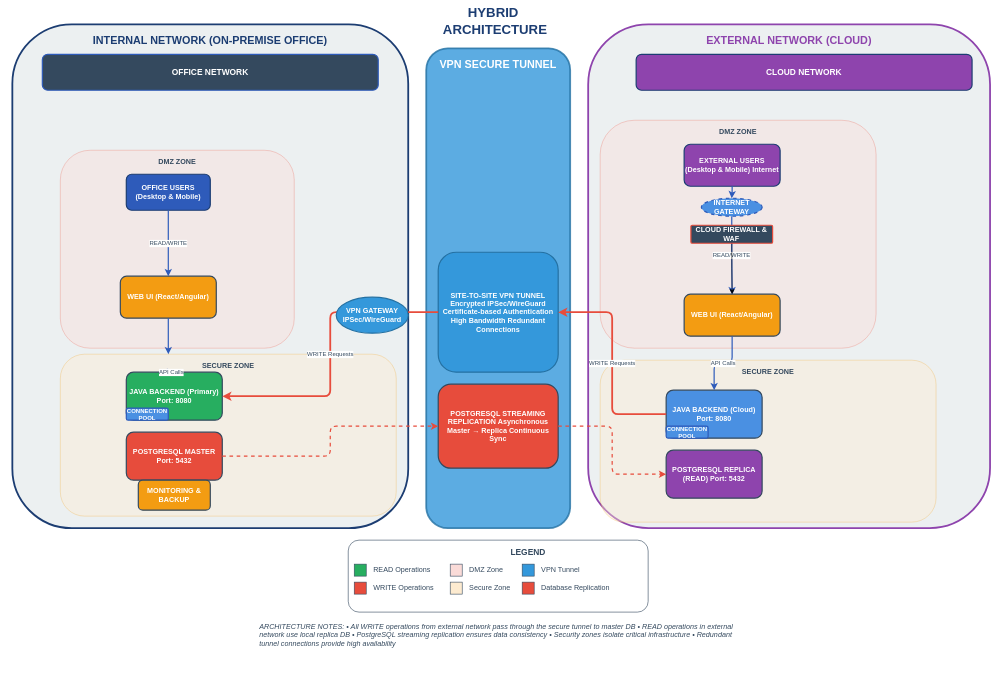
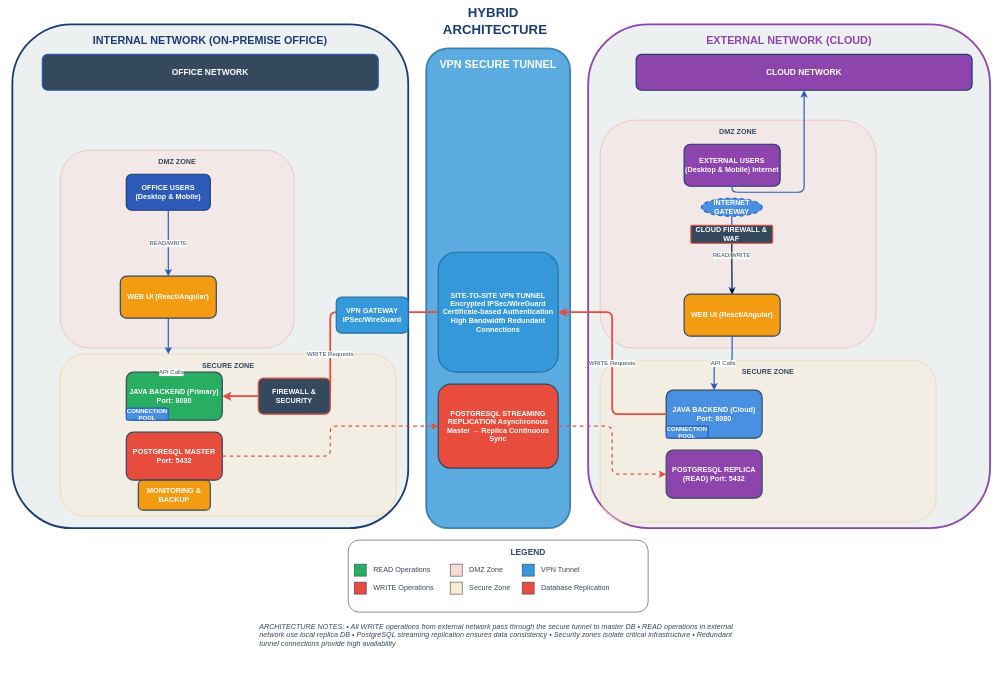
  <mxCell id="0" />
  <mxCell id="1" parent="0" />
  <mxCell id="2" value="INTERNAL NETWORK (ON-PREMISE OFFICE)" style="rounded=1;whiteSpace=wrap;html=1;fillColor=#ECF0F1;strokeColor=#1C3D72;strokeWidth=3;fontSize=18;fontStyle=1;fontColor=#1C3D72;verticalAlign=top;spacingTop=10;dashed=0;" parent="1" vertex="1"><mxGeometry y="40" width="660" height="840" as="geometry" x="20" /></mxCell>
  <mxCell id="3" value="VPN SECURE TUNNEL" style="rounded=1;whiteSpace=wrap;html=1;fillColor=#3498DB;strokeColor=#2471A3;strokeWidth=3;fontSize=18;fontStyle=1;fontColor=#FFFFFF;verticalAlign=top;spacingTop=10;opacity=80;" parent="1" vertex="1"><mxGeometry x="710" y="80" width="240" height="800" as="geometry" /></mxCell>
  <mxCell id="4" value="EXTERNAL NETWORK (CLOUD)" style="rounded=1;whiteSpace=wrap;html=1;fillColor=#ECF0F1;strokeColor=#8E44AD;strokeWidth=3;fontSize=18;fontStyle=1;fontColor=#8E44AD;verticalAlign=top;spacingTop=10;" parent="1" vertex="1"><mxGeometry x="980" y="40" width="670" height="840" as="geometry" /></mxCell>
  <mxCell id="5" value="OFFICE NETWORK" style="rounded=1;whiteSpace=wrap;html=1;fillColor=#34495e;strokeColor=#2E5BBA;strokeWidth=2;fontSize=14;fontStyle=1;fontColor=#FFFFFF;" parent="1" vertex="1"><mxGeometry x="70" y="90" width="560" height="60" as="geometry" /></mxCell>
  <mxCell id="6" value="CLOUD NETWORK" style="rounded=1;whiteSpace=wrap;html=1;fillColor=#8E44AD;strokeColor=#1C3D72;strokeWidth=2;fontSize=14;fontStyle=1;fontColor=#FFFFFF;" parent="1" vertex="1"><mxGeometry x="1060" y="90" width="560" height="60" as="geometry" /></mxCell>
  <mxCell id="7" value="DMZ ZONE" style="rounded=1;whiteSpace=wrap;html=1;fillColor=#FADBD8;strokeColor=#E74C3C;strokeWidth=1;fontSize=12;fontStyle=1;fontColor=#34495E;verticalAlign=top;spacingTop=5;opacity=40;" parent="1" vertex="1"><mxGeometry x="100" y="250" width="390" height="330" as="geometry" /></mxCell>
  <mxCell id="8" value="DMZ ZONE" style="rounded=1;whiteSpace=wrap;html=1;fillColor=#FADBD8;strokeColor=#E74C3C;strokeWidth=1;fontSize=12;fontStyle=1;fontColor=#34495E;verticalAlign=top;spacingTop=5;opacity=40;" parent="1" vertex="1"><mxGeometry x="1000" y="200" width="460" height="380" as="geometry" /></mxCell>
  <mxCell id="9" value="SECURE ZONE" style="rounded=1;whiteSpace=wrap;html=1;fillColor=#FDEBD0;strokeColor=#F39C12;strokeWidth=1;fontSize=12;fontStyle=1;fontColor=#34495E;verticalAlign=top;spacingTop=5;opacity=40;" parent="1" vertex="1"><mxGeometry x="100" y="590" width="560" height="270" as="geometry" /></mxCell>
  <mxCell id="10" value="SECURE ZONE" style="rounded=1;whiteSpace=wrap;html=1;fillColor=#FDEBD0;strokeColor=#F39C12;strokeWidth=1;fontSize=12;fontStyle=1;fontColor=#34495E;verticalAlign=top;spacingTop=5;opacity=40;" parent="1" vertex="1"><mxGeometry x="1000" y="600" width="560" height="270" as="geometry" /></mxCell>
  <mxCell id="11" value="OFFICE USERS (Desktop &amp;amp; Mobile)" style="rounded=1;whiteSpace=wrap;html=1;fillColor=#2E5BBA;strokeColor=#1C3D72;strokeWidth=2;fontSize=12;fontStyle=1;fontColor=#FFFFFF;" parent="1" vertex="1"><mxGeometry x="210" y="290" width="140" height="60" as="geometry" /></mxCell>
  <mxCell id="12" value="WEB UI (React/Angular)" style="rounded=1;whiteSpace=wrap;html=1;fillColor=#F39C12;strokeColor=#34495E;strokeWidth=2;fontSize=12;fontStyle=1;fontColor=#FFFFFF;" parent="1" vertex="1"><mxGeometry x="200" y="460" width="160" height="70" as="geometry" /></mxCell>
  <mxCell id="13" value="JAVA BACKEND (Primary) Port: 8080" style="rounded=1;whiteSpace=wrap;html=1;fillColor=#27AE60;strokeColor=#34495E;strokeWidth=2;fontSize=12;fontStyle=1;fontColor=#FFFFFF;" parent="1" vertex="1"><mxGeometry x="210" y="620" width="160" height="80" as="geometry" /></mxCell>
  <mxCell id="14" value="POSTGRESQL MASTER Port: 5432" style="rounded=1;whiteSpace=wrap;html=1;fillColor=#E74C3C;strokeColor=#34495E;strokeWidth=2;fontSize=12;fontStyle=1;fontColor=#FFFFFF;" parent="1" vertex="1"><mxGeometry x="210" y="720" width="160" height="80" as="geometry" /></mxCell>
  <mxCell id="15" value="CONNECTION POOL" style="rounded=1;whiteSpace=wrap;html=1;fillColor=#4A90E2;strokeColor=#2E5BBA;strokeWidth=2;fontSize=10;fontStyle=1;fontColor=#FFFFFF;" parent="1" vertex="1"><mxGeometry x="210" y="680" width="70" height="20" as="geometry" /></mxCell>
  <mxCell id="16" value="MONITORING &amp; BACKUP" style="rounded=1;whiteSpace=wrap;html=1;fillColor=#F39C12;strokeColor=#34495E;strokeWidth=2;fontSize=12;fontStyle=1;fontColor=#FFFFFF;" parent="1" vertex="1"><mxGeometry x="230" y="800" width="120" height="50" as="geometry" /></mxCell>
  <mxCell id="17" value="EXTERNAL USERS (Desktop &amp; Mobile) Internet" style="rounded=1;whiteSpace=wrap;html=1;fillColor=#8E44AD;strokeColor=#1C3D72;strokeWidth=2;fontSize=12;fontStyle=1;fontColor=#FFFFFF;" parent="1" vertex="1"><mxGeometry x="1140" y="240" width="160" height="70" as="geometry" /></mxCell>
  <mxCell id="18" value="WEB UI (React/Angular)" style="rounded=1;whiteSpace=wrap;html=1;fillColor=#F39C12;strokeColor=#34495E;strokeWidth=2;fontSize=12;fontStyle=1;fontColor=#FFFFFF;" parent="1" vertex="1"><mxGeometry x="1140" y="490" width="160" height="70" as="geometry" /></mxCell>
  <mxCell id="19" value="JAVA BACKEND (Cloud) Port: 8080" style="rounded=1;whiteSpace=wrap;html=1;fillColor=#4a90e2;strokeColor=#34495E;strokeWidth=2;fontSize=12;fontStyle=1;fontColor=#FFFFFF;" parent="1" vertex="1"><mxGeometry x="1110" y="650" width="160" height="80" as="geometry" /></mxCell>
  <mxCell id="20" value="POSTGRESQL REPLICA (READ) Port: 5432" style="rounded=1;whiteSpace=wrap;html=1;fillColor=#8e44ad;strokeColor=#34495E;strokeWidth=2;fontSize=12;fontStyle=1;fontColor=#FFFFFF;" parent="1" vertex="1"><mxGeometry x="1110" y="750" width="160" height="80" as="geometry" /></mxCell>
  <mxCell id="21" value="CONNECTION POOL" style="rounded=1;whiteSpace=wrap;html=1;fillColor=#4A90E2;strokeColor=#2E5BBA;strokeWidth=2;fontSize=10;fontStyle=1;fontColor=#FFFFFF;" parent="1" vertex="1"><mxGeometry x="1110" y="710" width="70" height="20" as="geometry" /></mxCell>
  <mxCell id="22" value="SITE-TO-SITE VPN TUNNEL Encrypted IPSec/WireGuard Certificate-based Authentication High Bandwidth Redundant Connections" style="rounded=1;whiteSpace=wrap;html=1;fillColor=#3498DB;strokeColor=#2471A3;strokeWidth=2;fontSize=12;fontStyle=1;fontColor=#FFFFFF;" parent="1" vertex="1"><mxGeometry x="730" y="420" width="200" height="200" as="geometry" /></mxCell>
  <mxCell id="23" value="POSTGRESQL STREAMING REPLICATION Asynchronous Master → Replica Continuous Sync" style="rounded=1;whiteSpace=wrap;html=1;fillColor=#E74C3C;strokeColor=#34495E;strokeWidth=2;fontSize=12;fontStyle=1;fontColor=#FFFFFF;" parent="1" vertex="1"><mxGeometry x="730" y="640" width="200" height="140" as="geometry" /></mxCell>
  <mxCell id="24" value="READ/WRITE" style="edgeStyle=orthogonalEdgeStyle;rounded=1;html=1;exitX=0.5;exitY=1;entryX=0.5;entryY=0;fontSize=10;fontColor=#34495E;strokeColor=#2E5BBA;strokeWidth=2;" parent="1" source="11" target="12" edge="1"><mxGeometry relative="1" as="geometry" /></mxCell>
  <mxCell id="25" value="API Calls" style="edgeStyle=orthogonalEdgeStyle;rounded=1;html=1;exitX=0.5;exitY=1;entryX=0.5;entryY=0;fontSize=10;fontColor=#34495E;strokeColor=#2E5BBA;strokeWidth=2;" parent="1" target="13" edge="1"><mxGeometry relative="1" as="geometry"><mxPoint x="280" y="620" as="sourcePoint" /></mxGeometry></mxCell>
  <mxCell id="26" value="READ/WRITE" style="edgeStyle=orthogonalEdgeStyle;rounded=1;html=1;exitX=0.5;exitY=1;entryX=0.5;entryY=0;fontSize=10;fontColor=#34495E;strokeColor=#2E5BBA;strokeWidth=2;" parent="1" source="50" target="18" edge="1"><mxGeometry relative="1" as="geometry" /></mxCell>
  <mxCell id="27" value="API Calls" style="edgeStyle=orthogonalEdgeStyle;rounded=1;html=1;exitX=0.5;exitY=1;entryX=0.5;entryY=0;fontSize=10;fontColor=#34495E;strokeColor=#2E5BBA;strokeWidth=2;" parent="1" source="18" target="19" edge="1"><mxGeometry relative="1" as="geometry" /></mxCell>
  <mxCell id="28" value="" style="edgeStyle=orthogonalEdgeStyle;rounded=1;html=1;exitX=1;exitY=0.5;fontSize=10;fontColor=#34495E;strokeColor=#E74C3C;strokeWidth=2;dashed=1;" parent="1" source="14" target="23" edge="1"><mxGeometry relative="1" as="geometry" /></mxCell>
  <mxCell id="29" value="" style="edgeStyle=orthogonalEdgeStyle;rounded=1;html=1;entryX=0;entryY=0.5;fontSize=10;fontColor=#34495E;strokeColor=#E74C3C;strokeWidth=2;dashed=1;" parent="1" source="23" target="20" edge="1"><mxGeometry relative="1" as="geometry" /></mxCell>
  <mxCell id="30" value="WRITE Requests" style="edgeStyle=orthogonalEdgeStyle;rounded=1;html=1;exitX=0;exitY=0.5;entryX=1;entryY=0.5;fontSize=10;fontColor=#34495E;strokeColor=#E74C3C;strokeWidth=3;" parent="1" source="19" target="22" edge="1"><mxGeometry relative="1" as="geometry" /></mxCell>
  <mxCell id="31" value="WRITE Requests" style="edgeStyle=orthogonalEdgeStyle;rounded=1;html=1;exitX=0;exitY=0.5;entryX=1;entryY=0.5;fontSize=10;fontColor=#34495E;strokeColor=#E74C3C;strokeWidth=3;" parent="1" source="22" target="13" edge="1"><mxGeometry relative="1" as="geometry"><Array as="points"><mxPoint x="550" y="520" /><mxPoint x="550" y="660" /></Array></mxGeometry></mxCell>
  <mxCell id="32" value="HYBRID&amp;nbsp;&lt;div&gt;ARCHITECTURE&lt;/div&gt;" style="text;html=1;strokeColor=none;fillColor=none;align=center;verticalAlign=middle;whiteSpace=wrap;rounded=0;fontSize=22;fontStyle=1;fontColor=#1C3D72;" parent="1" vertex="1"><mxGeometry x="600" y="20" width="450" height="30" as="geometry" /></mxCell>
  <mxCell id="33" value="" style="rounded=1;whiteSpace=wrap;html=1;fillColor=#FFFFFF;strokeColor=#34495E;strokeWidth=1;" parent="1" vertex="1"><mxGeometry x="580" y="900" width="500" height="120" as="geometry" /></mxCell>
  <mxCell id="34" value="LEGEND" style="text;html=1;strokeColor=none;fillColor=none;align=center;verticalAlign=middle;whiteSpace=wrap;rounded=0;fontSize=14;fontStyle=1;fontColor=#34495E;" parent="1" vertex="1"><mxGeometry x="830" y="910" width="100" height="20" as="geometry" /></mxCell>
  <mxCell id="35" value="" style="rounded=0;whiteSpace=wrap;html=1;fillColor=#27AE60;strokeColor=#34495E;strokeWidth=1;" parent="1" vertex="1"><mxGeometry x="590" y="940" width="20" height="20" as="geometry" /></mxCell>
  <mxCell id="36" value="READ Operations" style="text;html=1;strokeColor=none;fillColor=none;align=left;verticalAlign=middle;whiteSpace=wrap;rounded=0;fontSize=12;fontColor=#34495E;" parent="1" vertex="1"><mxGeometry x="620" y="940" width="120" height="20" as="geometry" /></mxCell>
  <mxCell id="37" value="" style="rounded=0;whiteSpace=wrap;html=1;fillColor=#E74C3C;strokeColor=#34495E;strokeWidth=1;" parent="1" vertex="1"><mxGeometry x="590" y="970" width="20" height="20" as="geometry" /></mxCell>
  <mxCell id="38" value="WRITE Operations" style="text;html=1;strokeColor=none;fillColor=none;align=left;verticalAlign=middle;whiteSpace=wrap;rounded=0;fontSize=12;fontColor=#34495E;" parent="1" vertex="1"><mxGeometry x="620" y="970" width="120" height="20" as="geometry" /></mxCell>
  <mxCell id="39" value="" style="rounded=0;whiteSpace=wrap;html=1;fillColor=#FADBD8;strokeColor=#34495E;strokeWidth=1;" parent="1" vertex="1"><mxGeometry x="750" y="940" width="20" height="20" as="geometry" /></mxCell>
  <mxCell id="40" value="DMZ Zone" style="text;html=1;strokeColor=none;fillColor=none;align=left;verticalAlign=middle;whiteSpace=wrap;rounded=0;fontSize=12;fontColor=#34495E;" parent="1" vertex="1"><mxGeometry x="780" y="940" width="80" height="20" as="geometry" /></mxCell>
  <mxCell id="41" value="" style="rounded=0;whiteSpace=wrap;html=1;fillColor=#FDEBD0;strokeColor=#34495E;strokeWidth=1;" parent="1" vertex="1"><mxGeometry x="750" y="970" width="20" height="20" as="geometry" /></mxCell>
  <mxCell id="42" value="Secure Zone" style="text;html=1;strokeColor=none;fillColor=none;align=left;verticalAlign=middle;whiteSpace=wrap;rounded=0;fontSize=12;fontColor=#34495E;" parent="1" vertex="1"><mxGeometry x="780" y="970" width="80" height="20" as="geometry" /></mxCell>
  <mxCell id="43" value="" style="rounded=0;whiteSpace=wrap;html=1;fillColor=#3498DB;strokeColor=#34495E;strokeWidth=1;" parent="1" vertex="1"><mxGeometry x="870" y="940" width="20" height="20" as="geometry" /></mxCell>
  <mxCell id="44" value="VPN Tunnel" style="text;html=1;strokeColor=none;fillColor=none;align=left;verticalAlign=middle;whiteSpace=wrap;rounded=0;fontSize=12;fontColor=#34495E;" parent="1" vertex="1"><mxGeometry x="900" y="940" width="80" height="20" as="geometry" /></mxCell>
  <mxCell id="45" value="" style="rounded=0;whiteSpace=wrap;html=1;fillColor=#E74C3C;strokeColor=#34495E;strokeWidth=1;" parent="1" vertex="1"><mxGeometry x="870" y="970" width="20" height="20" as="geometry" /></mxCell>
  <mxCell id="46" value="Database Replication" style="text;html=1;strokeColor=none;fillColor=none;align=left;verticalAlign=middle;whiteSpace=wrap;rounded=0;fontSize=12;fontColor=#34495E;" parent="1" vertex="1"><mxGeometry x="900" y="970" width="140" height="20" as="geometry" /></mxCell>
  <mxCell id="47" value="ARCHITECTURE NOTES: • All WRITE operations from external network pass through the secure tunnel to master DB • READ operations in external network use local replica DB • PostgreSQL streaming replication ensures data consistency • Security zones isolate critical infrastructure • Redundant tunnel connections provide high availability" style="text;html=1;strokeColor=none;fillColor=none;align=left;verticalAlign=top;whiteSpace=wrap;rounded=0;fontSize=12;fontColor=#34495E;fontStyle=2;" parent="1" vertex="1"><mxGeometry x="430" y="1030" width="800" height="80" as="geometry" /></mxCell>
  <mxCell id="48" value="" style="edgeStyle=orthogonalEdgeStyle;rounded=1;html=1;exitX=0.5;exitY=1;entryX=0.5;entryY=0;fontSize=10;fontColor=#34495E;strokeColor=#2E5BBA;strokeWidth=2;" parent="1" source="12" edge="1"><mxGeometry relative="1" as="geometry"><mxPoint x="200" y="580" as="sourcePoint" /><mxPoint x="280" y="590" as="targetPoint" /></mxGeometry></mxCell>
- <mxCell id="49" value="" style="edgeStyle=orthogonalEdgeStyle;rounded=1;html=1;exitX=0.5;exitY=1;entryX=0.5;entryY=0;fontSize=10;fontColor=#34495E;strokeColor=#2E5BBA;strokeWidth=2;" parent="1" source="17" target="50" edge="1"><mxGeometry relative="1" as="geometry"><mxPoint x="1100" y="490" as="sourcePoint" /><mxPoint x="1100" y="510" as="targetPoint" /></mxGeometry></mxCell>
+ <mxCell id="49" value="" style="edgeStyle=orthogonalEdgeStyle;rounded=1;html=1;exitX=0.5;exitY=1;fontSize=10;fontColor=#34495E;strokeColor=#2E5BBA;strokeWidth=2;" parent="1" source="17" target="6" edge="1"><mxGeometry relative="1" as="geometry"><mxPoint x="1100" y="490" as="sourcePoint" /><mxPoint x="1100" y="510" as="targetPoint" /></mxGeometry></mxCell>
  <mxCell id="50" value="INTERNET GATEWAY" style="ellipse;whiteSpace=wrap;html=1;fillColor=#4A90E2;strokeColor=#2E5BBA;strokeWidth=2;fontSize=12;fontStyle=1;fontColor=#FFFFFF;dashed=1;" parent="1" vertex="1"><mxGeometry x="1168.75" y="330" width="101.25" height="30" as="geometry" /></mxCell>
  <mxCell id="51" value="" style="edgeStyle=orthogonalEdgeStyle;rounded=0;orthogonalLoop=1;jettySize=auto;html=1;" parent="1" source="52" target="18" edge="1"><mxGeometry relative="1" as="geometry" /></mxCell>
  <mxCell id="52" value="CLOUD FIREWALL &amp; WAF" style="rounded=1;whiteSpace=wrap;html=1;fillColor=#34495E;strokeColor=#E74C3C;strokeWidth=2;fontSize=12;fontStyle=1;fontColor=#FFFFFF;arcSize=7;" parent="1" vertex="1"><mxGeometry x="1151.25" y="375" width="136.25" height="30" as="geometry" /></mxCell>
- <mxCell id="53" value="VPN GATEWAY IPSec/WireGuard" style="ellipse;whiteSpace=wrap;html=1;fillColor=#3498DB;strokeColor=#2471A3;strokeWidth=2;fontSize=12;fontStyle=1;fontColor=#FFFFFF;" parent="1" vertex="1"><mxGeometry x="560" y="495" width="120" height="60" as="geometry" /></mxCell>
+ <mxCell id="53" value="VPN GATEWAY IPSec/WireGuard" style="rounded=1;whiteSpace=wrap;html=1;fillColor=#3498DB;strokeColor=#2471A3;strokeWidth=2;fontSize=12;fontStyle=1;fontColor=#FFFFFF;" parent="1" vertex="1"><mxGeometry x="560" y="495" width="120" height="60" as="geometry" /></mxCell>
+ <mxCell id="54" value="FIREWALL &amp; SECURITY" style="rounded=1;whiteSpace=wrap;html=1;fillColor=#34495E;strokeColor=#E74C3C;strokeWidth=2;fontSize=12;fontStyle=1;fontColor=#FFFFFF;" parent="1" vertex="1"><mxGeometry x="430" y="630" width="120" height="60" as="geometry" /></mxCell>
